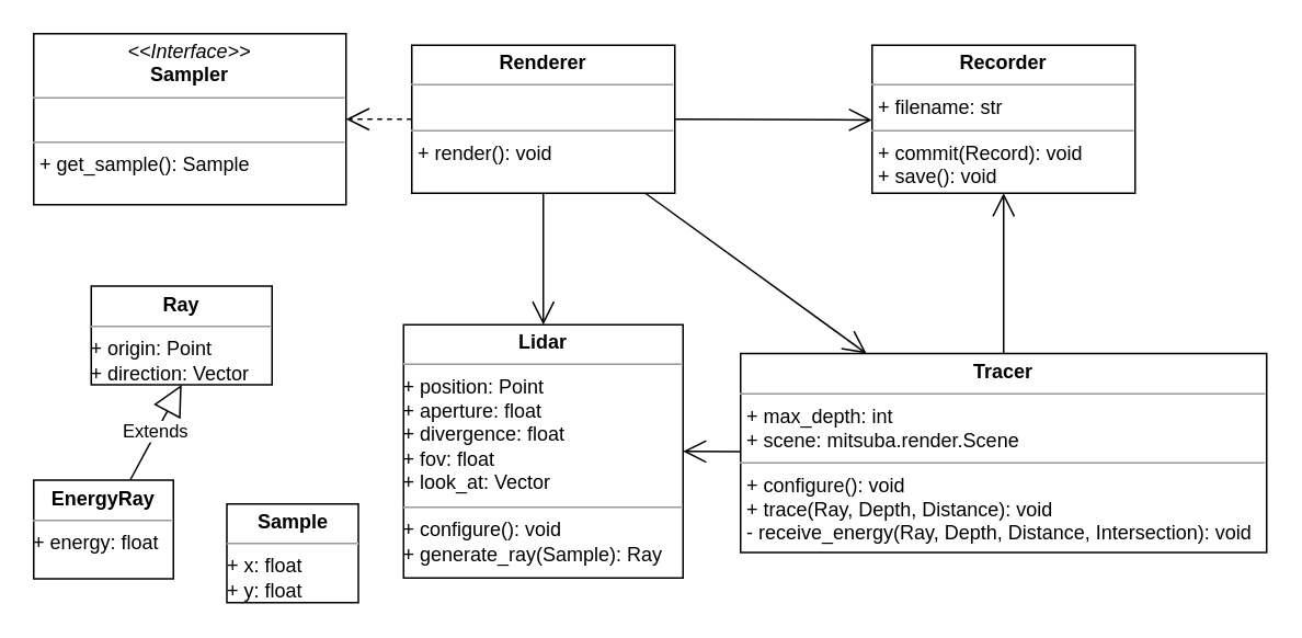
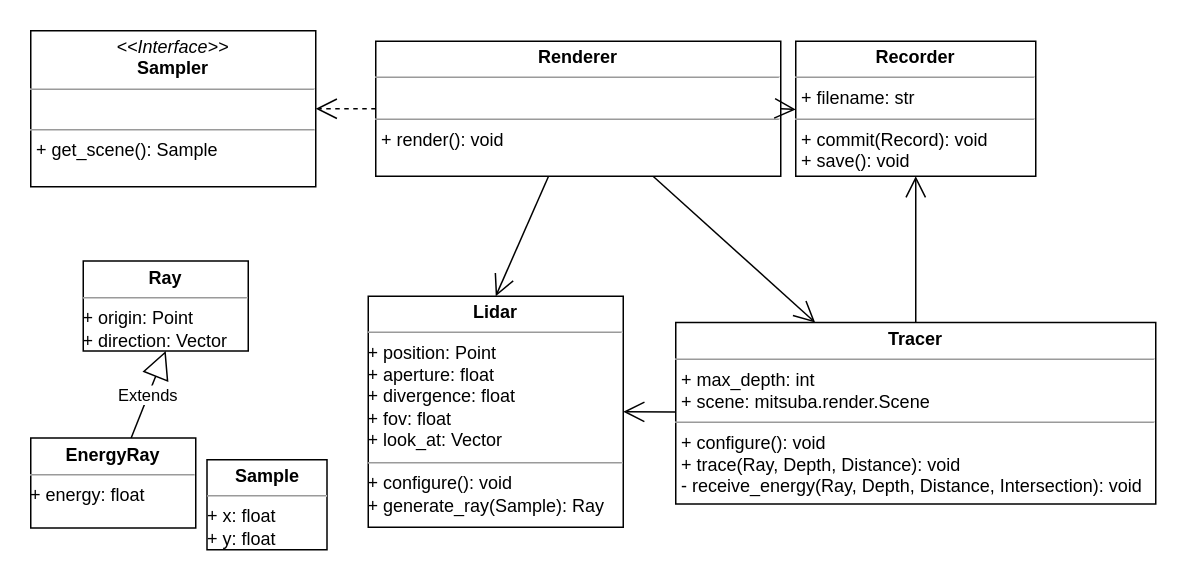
  <mxCell id="0" />
  <mxCell id="1" parent="0" />
- <mxCell id="2" value="&lt;p style=&quot;margin: 0px ; margin-top: 4px ; text-align: center&quot;&gt;&lt;i&gt;&amp;lt;&amp;lt;Interface&amp;gt;&amp;gt;&lt;/i&gt;&lt;br&gt;&lt;b&gt;Sampler&lt;/b&gt;&lt;/p&gt;&lt;hr size=&quot;1&quot;&gt;&lt;p style=&quot;margin: 0px ; margin-left: 4px&quot;&gt;&lt;br&gt;&lt;/p&gt;&lt;hr size=&quot;1&quot;&gt;&lt;p style=&quot;margin: 0px ; margin-left: 4px&quot;&gt;+ get_sample(): Sample&lt;/p&gt;" style="verticalAlign=top;align=left;overflow=fill;fontSize=12;fontFamily=Helvetica;html=1;" parent="1" vertex="1"><mxGeometry x="20" y="20" width="190" height="104" as="geometry" /></mxCell>
+ <mxCell id="2" value="&lt;p style=&quot;margin: 0px ; margin-top: 4px ; text-align: center&quot;&gt;&lt;i&gt;&amp;lt;&amp;lt;Interface&amp;gt;&amp;gt;&lt;/i&gt;&lt;br&gt;&lt;b&gt;Sampler&lt;/b&gt;&lt;/p&gt;&lt;hr size=&quot;1&quot;&gt;&lt;p style=&quot;margin: 0px ; margin-left: 4px&quot;&gt;&lt;br&gt;&lt;/p&gt;&lt;hr size=&quot;1&quot;&gt;&lt;p style=&quot;margin: 0px ; margin-left: 4px&quot;&gt;+ get_scene(): Sample&lt;/p&gt;" style="verticalAlign=top;align=left;overflow=fill;fontSize=12;fontFamily=Helvetica;html=1;" parent="1" vertex="1"><mxGeometry x="20" y="20" width="190" height="104" as="geometry" /></mxCell>
  <mxCell id="3" value="" style="endArrow=open;endFill=1;endSize=12;html=1;dashed=1;" parent="1" source="9" target="2" edge="1"><mxGeometry width="160" relative="1" as="geometry"><mxPoint x="266.447" y="119" as="sourcePoint" /><mxPoint x="160" y="343" as="targetPoint" /></mxGeometry></mxCell>
  <mxCell id="4" value="" style="endArrow=open;endFill=1;endSize=12;html=1;entryX=0.5;entryY=0;" parent="1" source="9" target="10" edge="1"><mxGeometry width="160" relative="1" as="geometry"><mxPoint x="330" y="119" as="sourcePoint" /><mxPoint x="160" y="343" as="targetPoint" /></mxGeometry></mxCell>
  <mxCell id="5" value="" style="endArrow=open;endFill=1;endSize=12;html=1;" parent="1" source="9" target="11" edge="1"><mxGeometry width="160" relative="1" as="geometry"><mxPoint x="387.659" y="119" as="sourcePoint" /><mxPoint x="150" y="383" as="targetPoint" /></mxGeometry></mxCell>
  <mxCell id="6" value="Extends" style="endArrow=block;endSize=16;endFill=0;html=1;entryX=0.5;entryY=1;" parent="1" source="14" target="13" edge="1"><mxGeometry width="160" relative="1" as="geometry"><mxPoint x="80" y="284" as="sourcePoint" /><mxPoint x="80" y="229" as="targetPoint" /></mxGeometry></mxCell>
  <mxCell id="7" value="" style="endArrow=open;endFill=1;endSize=12;html=1;entryX=1;entryY=0.5;" parent="1" source="11" target="10" edge="1"><mxGeometry width="160" relative="1" as="geometry"><mxPoint x="0" y="387" as="sourcePoint" /><mxPoint x="160" y="387" as="targetPoint" /></mxGeometry></mxCell>
  <mxCell id="8" value="" style="endArrow=open;endFill=1;endSize=12;html=1;" parent="1" source="11" target="12" edge="1"><mxGeometry width="160" relative="1" as="geometry"><mxPoint x="0" y="367" as="sourcePoint" /><mxPoint x="160" y="367" as="targetPoint" /></mxGeometry></mxCell>
- <mxCell id="9" value="&lt;p style=&quot;margin: 0px ; margin-top: 4px ; text-align: center&quot;&gt;&lt;b&gt;Renderer&lt;/b&gt;&lt;/p&gt;&lt;hr size=&quot;1&quot;&gt;&lt;p style=&quot;margin: 0px ; margin-left: 4px&quot;&gt;&lt;br&gt;&lt;/p&gt;&lt;hr size=&quot;1&quot;&gt;&lt;p style=&quot;margin: 0px ; margin-left: 4px&quot;&gt;+ render(): void&lt;/p&gt;" style="verticalAlign=top;align=left;overflow=fill;fontSize=12;fontFamily=Helvetica;html=1;" parent="1" vertex="1"><mxGeometry x="250" y="27" width="160" height="90" as="geometry" /></mxCell>
+ <mxCell id="9" value="&lt;p style=&quot;margin: 0px ; margin-top: 4px ; text-align: center&quot;&gt;&lt;b&gt;Renderer&lt;/b&gt;&lt;/p&gt;&lt;hr size=&quot;1&quot;&gt;&lt;p style=&quot;margin: 0px ; margin-left: 4px&quot;&gt;&lt;br&gt;&lt;/p&gt;&lt;hr size=&quot;1&quot;&gt;&lt;p style=&quot;margin: 0px ; margin-left: 4px&quot;&gt;+ render(): void&lt;/p&gt;" style="verticalAlign=top;align=left;overflow=fill;fontSize=12;fontFamily=Helvetica;html=1;" parent="1" vertex="1"><mxGeometry x="250" y="27" width="270" height="90" as="geometry" /></mxCell>
  <mxCell id="10" value="&lt;p style=&quot;margin: 0px ; margin-top: 4px ; text-align: center&quot;&gt;&lt;b&gt;Lidar&lt;/b&gt;&lt;/p&gt;&lt;hr size=&quot;1&quot;&gt;+ position: Point&lt;br&gt;+ aperture: float&lt;br&gt;+ divergence: float&lt;br&gt;+ fov: float&lt;br&gt;+ look_at: Vector&amp;nbsp;&lt;br&gt;&lt;div style=&quot;height: 2px&quot;&gt;&lt;/div&gt;&lt;hr size=&quot;1&quot;&gt;+ configure(): void&lt;br&gt;&lt;div style=&quot;height: 2px&quot;&gt;+ generate_ray(Sample): Ray&lt;/div&gt;" style="verticalAlign=top;align=left;overflow=fill;fontSize=12;fontFamily=Helvetica;html=1;" parent="1" vertex="1"><mxGeometry x="245" y="197" width="170" height="154" as="geometry" /></mxCell>
  <mxCell id="11" value="&lt;p style=&quot;margin: 0px ; margin-top: 4px ; text-align: center&quot;&gt;&lt;b&gt;Tracer&lt;/b&gt;&lt;/p&gt;&lt;hr size=&quot;1&quot;&gt;&lt;p style=&quot;margin: 0px ; margin-left: 4px&quot;&gt;+ max_depth: int&lt;/p&gt;&lt;p style=&quot;margin: 0px ; margin-left: 4px&quot;&gt;+ scene: mitsuba.render.Scene&lt;/p&gt;&lt;hr size=&quot;1&quot;&gt;&lt;p style=&quot;margin: 0px ; margin-left: 4px&quot;&gt;+ configure(): void&lt;br&gt;&lt;/p&gt;&lt;p style=&quot;margin: 0px ; margin-left: 4px&quot;&gt;+ trace(Ray, Depth, Distance): void&lt;/p&gt;&lt;p style=&quot;margin: 0px ; margin-left: 4px&quot;&gt;- receive_energy(Ray, Depth, Distance, Intersection): void&lt;/p&gt;" style="verticalAlign=top;align=left;overflow=fill;fontSize=12;fontFamily=Helvetica;html=1;" parent="1" vertex="1"><mxGeometry x="450" y="214.5" width="320" height="121" as="geometry" /></mxCell>
  <mxCell id="12" value="&lt;p style=&quot;margin: 0px ; margin-top: 4px ; text-align: center&quot;&gt;&lt;b&gt;Recorder&lt;/b&gt;&lt;/p&gt;&lt;hr size=&quot;1&quot;&gt;&lt;p style=&quot;margin: 0px ; margin-left: 4px&quot;&gt;+ filename: str&lt;/p&gt;&lt;hr size=&quot;1&quot;&gt;&lt;p style=&quot;margin: 0px ; margin-left: 4px&quot;&gt;+ commit(Record): void&lt;/p&gt;&lt;p style=&quot;margin: 0px ; margin-left: 4px&quot;&gt;+ save(): void&lt;/p&gt;" style="verticalAlign=top;align=left;overflow=fill;fontSize=12;fontFamily=Helvetica;html=1;" parent="1" vertex="1"><mxGeometry x="530" y="27" width="160" height="90" as="geometry" /></mxCell>
  <mxCell id="13" value="&lt;p style=&quot;margin: 0px ; margin-top: 4px ; text-align: center&quot;&gt;&lt;b&gt;Ray&lt;/b&gt;&lt;/p&gt;&lt;hr size=&quot;1&quot;&gt;&lt;div style=&quot;height: 2px&quot;&gt;+ origin: Point&lt;br&gt;+ direction: Vector&lt;/div&gt;" style="verticalAlign=top;align=left;overflow=fill;fontSize=12;fontFamily=Helvetica;html=1;" parent="1" vertex="1"><mxGeometry x="55" y="173.5" width="110" height="60" as="geometry" /></mxCell>
- <mxCell id="14" value="&lt;p style=&quot;margin: 0px ; margin-top: 4px ; text-align: center&quot;&gt;&lt;b&gt;EnergyRay&lt;/b&gt;&lt;/p&gt;&lt;hr size=&quot;1&quot;&gt;&lt;div style=&quot;height: 2px&quot;&gt;+ energy: float&lt;br&gt;&lt;/div&gt;" style="verticalAlign=top;align=left;overflow=fill;fontSize=12;fontFamily=Helvetica;html=1;" parent="1" vertex="1"><mxGeometry x="20" y="291.5" width="85" height="60" as="geometry" /></mxCell>
+ <mxCell id="14" value="&lt;p style=&quot;margin: 0px ; margin-top: 4px ; text-align: center&quot;&gt;&lt;b&gt;EnergyRay&lt;/b&gt;&lt;/p&gt;&lt;hr size=&quot;1&quot;&gt;&lt;div style=&quot;height: 2px&quot;&gt;+ energy: float&lt;br&gt;&lt;/div&gt;" style="verticalAlign=top;align=left;overflow=fill;fontSize=12;fontFamily=Helvetica;html=1;" parent="1" vertex="1"><mxGeometry x="20" y="291.5" width="110" height="60" as="geometry" /></mxCell>
  <mxCell id="15" value="&lt;p style=&quot;margin: 0px ; margin-top: 4px ; text-align: center&quot;&gt;&lt;b&gt;Sample&lt;/b&gt;&lt;/p&gt;&lt;hr size=&quot;1&quot;&gt;&lt;div style=&quot;height: 2px&quot;&gt;+ x: float&lt;br&gt;+ y: float&lt;/div&gt;" style="verticalAlign=top;align=left;overflow=fill;fontSize=12;fontFamily=Helvetica;html=1;" parent="1" vertex="1"><mxGeometry x="137.5" y="306" width="80" height="60" as="geometry" /></mxCell>
  <mxCell id="16" value="" style="endArrow=open;endFill=1;endSize=12;html=1;exitX=1;exitY=0.5;" parent="1" source="9" edge="1"><mxGeometry width="160" relative="1" as="geometry"><mxPoint x="430" y="96.5" as="sourcePoint" /><mxPoint x="530" y="72.5" as="targetPoint" /></mxGeometry></mxCell>
